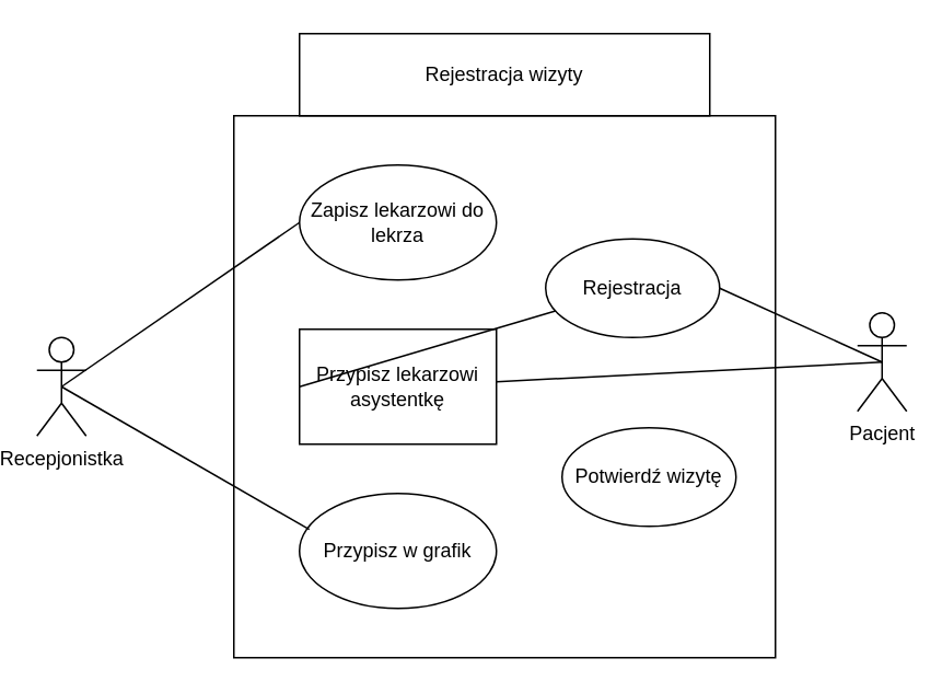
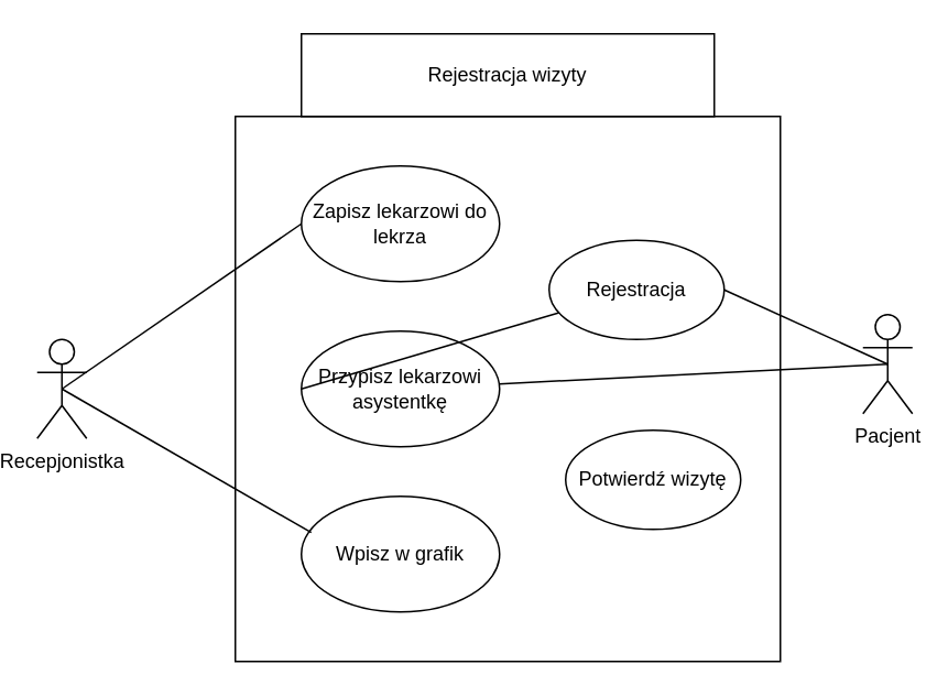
  <mxCell id="0" />
  <mxCell id="1" parent="0" />
  <mxCell id="2" value="" style="whiteSpace=wrap;html=1;aspect=fixed;" parent="1" vertex="1"><mxGeometry x="140" y="70" width="330" height="330" as="geometry" /></mxCell>
  <mxCell id="3" value="Pacjent" style="shape=umlActor;verticalLabelPosition=bottom;verticalAlign=top;html=1;outlineConnect=0;" parent="1" vertex="1"><mxGeometry x="520" y="190" width="30" height="60" as="geometry" /></mxCell>
  <mxCell id="4" value="Rejestracja" style="ellipse;whiteSpace=wrap;html=1;" parent="1" vertex="1"><mxGeometry x="330" y="145" width="106" height="60" as="geometry" /></mxCell>
  <mxCell id="5" value="" style="endArrow=none;html=1;rounded=0;entryX=1;entryY=0.5;entryDx=0;entryDy=0;exitX=0.5;exitY=0.5;exitDx=0;exitDy=0;exitPerimeter=0;" parent="1" source="3" target="4" edge="1"><mxGeometry relative="1" as="geometry"><mxPoint x="240" y="160" as="sourcePoint" /><mxPoint x="400" y="160" as="targetPoint" /></mxGeometry></mxCell>
  <mxCell id="6" value="Zapisz lekarzowi do lekrza" style="ellipse;whiteSpace=wrap;html=1;" parent="1" vertex="1"><mxGeometry x="180" y="100" width="120" height="70" as="geometry" /></mxCell>
  <mxCell id="7" value="Recepjonistka" style="shape=umlActor;verticalLabelPosition=bottom;verticalAlign=top;html=1;outlineConnect=0;" parent="1" vertex="1"><mxGeometry x="20" y="205" width="30" height="60" as="geometry" /></mxCell>
  <mxCell id="8" value="" style="endArrow=none;html=1;rounded=0;entryX=0.5;entryY=0.5;entryDx=0;entryDy=0;exitX=0;exitY=0.5;exitDx=0;exitDy=0;entryPerimeter=0;" parent="1" source="6" target="7" edge="1"><mxGeometry relative="1" as="geometry"><mxPoint x="179" y="130" as="sourcePoint" /><mxPoint x="90" y="130" as="targetPoint" /></mxGeometry></mxCell>
- <mxCell id="9" value="&lt;div&gt;Przypisz lekarzowi asystentkę&lt;/div&gt;" style="whiteSpace=wrap;html=1;rounded=0;" parent="1" vertex="1"><mxGeometry x="180" y="200" width="120" height="70" as="geometry" /></mxCell>
- <mxCell id="10" value="Przypisz w grafik" style="ellipse;whiteSpace=wrap;html=1;" parent="1" vertex="1"><mxGeometry x="180" y="300" width="120" height="70" as="geometry" /></mxCell>
+ <mxCell id="9" value="&lt;div&gt;Przypisz lekarzowi asystentkę&lt;/div&gt;" style="ellipse;whiteSpace=wrap;html=1;" parent="1" vertex="1"><mxGeometry x="180" y="200" width="120" height="70" as="geometry" /></mxCell>
+ <mxCell id="10" value="Wpisz w grafik" style="ellipse;whiteSpace=wrap;html=1;" parent="1" vertex="1"><mxGeometry x="180" y="300" width="120" height="70" as="geometry" /></mxCell>
  <mxCell id="11" value="" style="endArrow=none;html=1;rounded=0;exitX=0;exitY=0.5;exitDx=0;exitDy=0;" parent="1" source="9" target="4" edge="1"><mxGeometry relative="1" as="geometry"><mxPoint x="190" y="185" as="sourcePoint" /><mxPoint x="65" y="210" as="targetPoint" /></mxGeometry></mxCell>
  <mxCell id="12" value="" style="endArrow=none;html=1;rounded=0;entryX=0.5;entryY=0.5;entryDx=0;entryDy=0;entryPerimeter=0;exitX=0.05;exitY=0.314;exitDx=0;exitDy=0;exitPerimeter=0;" parent="1" source="10" target="7" edge="1"><mxGeometry relative="1" as="geometry"><mxPoint x="200" y="195" as="sourcePoint" /><mxPoint x="75" y="220" as="targetPoint" /></mxGeometry></mxCell>
  <mxCell id="13" value="Rejestracja wizyty" style="rounded=0;whiteSpace=wrap;html=1;" parent="1" vertex="1"><mxGeometry x="180" y="20" width="250" height="50" as="geometry" /></mxCell>
  <mxCell id="14" value="Potwierdź wizytę" style="ellipse;whiteSpace=wrap;html=1;" parent="1" vertex="1"><mxGeometry x="340" y="260" width="106" height="60" as="geometry" /></mxCell>
  <mxCell id="15" value="" style="endArrow=none;html=1;rounded=0;exitX=0.5;exitY=0.5;exitDx=0;exitDy=0;exitPerimeter=0;" parent="1" source="3" target="9" edge="1"><mxGeometry relative="1" as="geometry"><mxPoint x="545" y="210" as="sourcePoint" /><mxPoint x="454" y="244" as="targetPoint" /></mxGeometry></mxCell>
